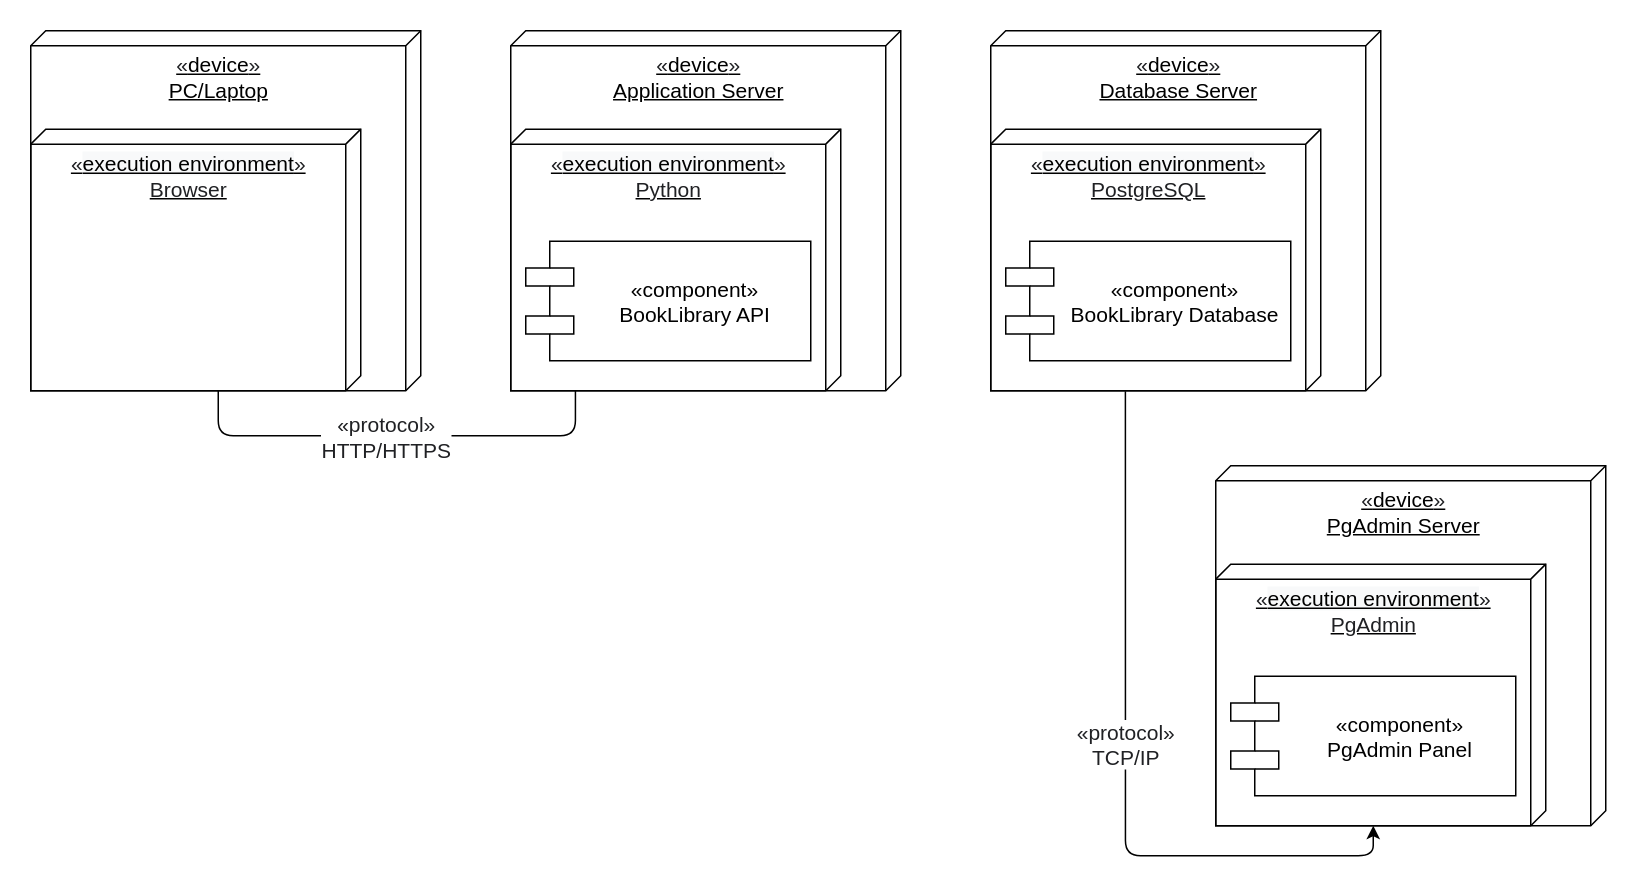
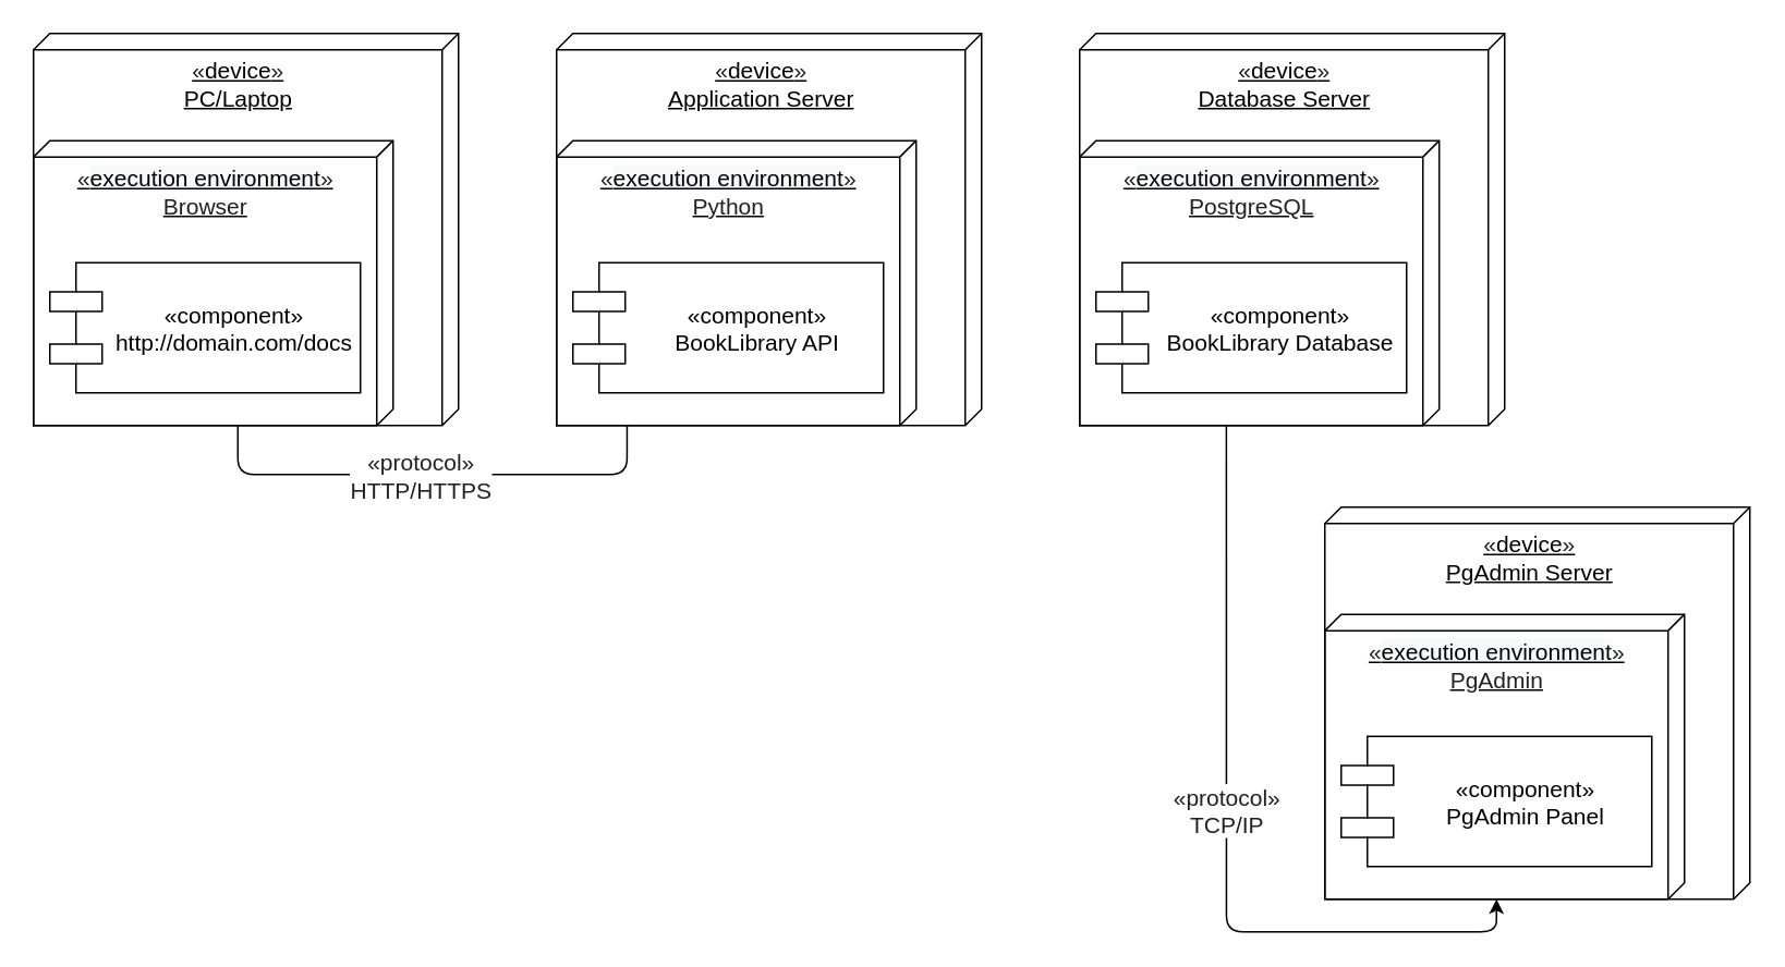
  <mxCell id="0" />
  <mxCell id="1" parent="0" />
  <mxCell id="2" value="" style="group" vertex="1" connectable="0" parent="1"><mxGeometry x="20" y="20" width="260" height="240" as="geometry" /></mxCell>
  <mxCell id="3" value="&lt;div style=&quot;text-align: center&quot;&gt;&lt;span style=&quot;white-space: normal ; color: rgb(32 , 33 , 36) ; font-family: &amp;#34;arial&amp;#34; , sans-serif ; text-align: left ; background-color: rgb(255 , 255 , 255)&quot;&gt;«&lt;/span&gt;&lt;span style=&quot;text-align: left ; background-color: rgb(248 , 249 , 250)&quot;&gt;execution environment&lt;/span&gt;&lt;span style=&quot;white-space: normal ; color: rgb(32 , 33 , 36) ; font-family: &amp;#34;arial&amp;#34; , sans-serif ; text-align: left ; background-color: rgb(255 , 255 , 255)&quot;&gt;»&lt;br&gt;Browser&lt;/span&gt;&lt;/div&gt;" style="verticalAlign=top;align=center;spacingTop=8;spacingLeft=2;spacingRight=12;shape=cube;size=10;direction=south;fontStyle=4;html=1;shadow=0;comic=0;fillColor=none;gradientColor=#808080;fontSize=14;" parent="2" vertex="1"><mxGeometry y="65.6" width="220.0" height="174.4" as="geometry" /></mxCell>
  <mxCell id="4" value="&lt;span style=&quot;white-space: normal ; color: rgb(32 , 33 , 36) ; font-family: &amp;#34;arial&amp;#34; , sans-serif ; text-align: left ; background-color: rgb(255 , 255 , 255)&quot;&gt;«&lt;/span&gt;device&lt;span style=&quot;white-space: normal ; color: rgb(32 , 33 , 36) ; font-family: &amp;#34;arial&amp;#34; , sans-serif ; text-align: left ; background-color: rgb(255 , 255 , 255)&quot;&gt;»&lt;/span&gt;&lt;br&gt;PC/Laptop" style="verticalAlign=top;align=center;spacingTop=8;spacingLeft=2;spacingRight=12;shape=cube;size=10;direction=south;fontStyle=4;html=1;shadow=0;comic=0;fillColor=none;gradientColor=#808080;fontSize=14;" parent="2" vertex="1"><mxGeometry width="260" height="240" as="geometry" /></mxCell>
+ <mxCell id="5" value="«component»&#10;http://domain.com/docs" style="shape=component;align=center;spacingLeft=36;shadow=0;comic=0;fillColor=none;gradientColor=#808080;fontSize=14;" parent="2" vertex="1"><mxGeometry x="10" y="140.34" width="190" height="79.66" as="geometry" /></mxCell>
  <mxCell id="6" value="" style="group" vertex="1" connectable="0" parent="1"><mxGeometry x="810" y="310" width="260" height="240" as="geometry" /></mxCell>
  <mxCell id="7" value="&lt;span style=&quot;white-space: normal ; color: rgb(32 , 33 , 36) ; font-family: &amp;#34;arial&amp;#34; , sans-serif ; text-align: left ; background-color: rgb(255 , 255 , 255)&quot;&gt;«&lt;/span&gt;device&lt;span style=&quot;white-space: normal ; color: rgb(32 , 33 , 36) ; font-family: &amp;#34;arial&amp;#34; , sans-serif ; text-align: left ; background-color: rgb(255 , 255 , 255)&quot;&gt;»&lt;/span&gt;&lt;br&gt;PgAdmin Server" style="verticalAlign=top;align=center;spacingTop=8;spacingLeft=2;spacingRight=12;shape=cube;size=10;direction=south;fontStyle=4;html=1;shadow=0;comic=0;fillColor=none;gradientColor=#808080;fontSize=14;" vertex="1" parent="6"><mxGeometry width="260" height="240" as="geometry" /></mxCell>
  <mxCell id="8" value="&lt;div style=&quot;text-align: center&quot;&gt;&lt;span style=&quot;white-space: normal ; color: rgb(32 , 33 , 36) ; font-family: &amp;#34;arial&amp;#34; , sans-serif ; text-align: left ; background-color: rgb(255 , 255 , 255)&quot;&gt;«&lt;/span&gt;&lt;span style=&quot;text-align: left ; background-color: rgb(248 , 249 , 250)&quot;&gt;execution environment&lt;/span&gt;&lt;span style=&quot;white-space: normal ; color: rgb(32 , 33 , 36) ; font-family: &amp;#34;arial&amp;#34; , sans-serif ; text-align: left ; background-color: rgb(255 , 255 , 255)&quot;&gt;»&lt;br&gt;PgAdmin&lt;/span&gt;&lt;/div&gt;" style="verticalAlign=top;align=center;spacingTop=8;spacingLeft=2;spacingRight=12;shape=cube;size=10;direction=south;fontStyle=4;html=1;shadow=0;comic=0;fillColor=none;gradientColor=#808080;fontSize=14;" vertex="1" parent="6"><mxGeometry y="65.6" width="220.0" height="174.4" as="geometry" /></mxCell>
  <mxCell id="9" value="«component»&#10;PgAdmin Panel" style="shape=component;align=center;spacingLeft=36;shadow=0;comic=0;fillColor=none;gradientColor=#808080;fontSize=14;" vertex="1" parent="6"><mxGeometry x="10" y="140.34" width="190" height="79.66" as="geometry" /></mxCell>
  <mxCell id="10" value="" style="group" vertex="1" connectable="0" parent="1"><mxGeometry x="660" y="20" width="260" height="240" as="geometry" /></mxCell>
  <mxCell id="11" value="&lt;span style=&quot;white-space: normal ; color: rgb(32 , 33 , 36) ; font-family: &amp;#34;arial&amp;#34; , sans-serif ; text-align: left ; background-color: rgb(255 , 255 , 255)&quot;&gt;«&lt;/span&gt;device&lt;span style=&quot;white-space: normal ; color: rgb(32 , 33 , 36) ; font-family: &amp;#34;arial&amp;#34; , sans-serif ; text-align: left ; background-color: rgb(255 , 255 , 255)&quot;&gt;»&lt;/span&gt;&lt;br&gt;Database Server" style="verticalAlign=top;align=center;spacingTop=8;spacingLeft=2;spacingRight=12;shape=cube;size=10;direction=south;fontStyle=4;html=1;shadow=0;comic=0;fillColor=none;gradientColor=#808080;fontSize=14;" vertex="1" parent="10"><mxGeometry width="260" height="240" as="geometry" /></mxCell>
  <mxCell id="12" value="&lt;div style=&quot;text-align: center&quot;&gt;&lt;span style=&quot;white-space: normal ; color: rgb(32 , 33 , 36) ; font-family: &amp;#34;arial&amp;#34; , sans-serif ; text-align: left ; background-color: rgb(255 , 255 , 255)&quot;&gt;«&lt;/span&gt;&lt;span style=&quot;text-align: left ; background-color: rgb(248 , 249 , 250)&quot;&gt;execution environment&lt;/span&gt;&lt;span style=&quot;white-space: normal ; color: rgb(32 , 33 , 36) ; font-family: &amp;#34;arial&amp;#34; , sans-serif ; text-align: left ; background-color: rgb(255 , 255 , 255)&quot;&gt;»&lt;br&gt;PostgreSQL&lt;/span&gt;&lt;/div&gt;" style="verticalAlign=top;align=center;spacingTop=8;spacingLeft=2;spacingRight=12;shape=cube;size=10;direction=south;fontStyle=4;html=1;shadow=0;comic=0;fillColor=none;gradientColor=#808080;fontSize=14;" vertex="1" parent="10"><mxGeometry y="65.6" width="220.0" height="174.4" as="geometry" /></mxCell>
  <mxCell id="13" value="«component»&#10;BookLibrary Database" style="shape=component;align=center;spacingLeft=36;shadow=0;comic=0;fillColor=none;gradientColor=#808080;fontSize=14;" vertex="1" parent="10"><mxGeometry x="10" y="140.34" width="190" height="79.66" as="geometry" /></mxCell>
  <mxCell id="14" value="" style="group" vertex="1" connectable="0" parent="1"><mxGeometry x="340" y="20" width="260" height="240" as="geometry" /></mxCell>
  <mxCell id="15" value="&lt;span style=&quot;white-space: normal ; color: rgb(32 , 33 , 36) ; font-family: &amp;#34;arial&amp;#34; , sans-serif ; text-align: left ; background-color: rgb(255 , 255 , 255)&quot;&gt;«&lt;/span&gt;device&lt;span style=&quot;white-space: normal ; color: rgb(32 , 33 , 36) ; font-family: &amp;#34;arial&amp;#34; , sans-serif ; text-align: left ; background-color: rgb(255 , 255 , 255)&quot;&gt;»&lt;/span&gt;&lt;br&gt;Application Server" style="verticalAlign=top;align=center;spacingTop=8;spacingLeft=2;spacingRight=12;shape=cube;size=10;direction=south;fontStyle=4;html=1;shadow=0;comic=0;fillColor=none;gradientColor=#808080;fontSize=14;" vertex="1" parent="14"><mxGeometry width="260" height="240" as="geometry" /></mxCell>
  <mxCell id="16" value="&lt;div style=&quot;text-align: center&quot;&gt;&lt;span style=&quot;white-space: normal ; color: rgb(32 , 33 , 36) ; font-family: &amp;#34;arial&amp;#34; , sans-serif ; text-align: left ; background-color: rgb(255 , 255 , 255)&quot;&gt;«&lt;/span&gt;&lt;span style=&quot;text-align: left ; background-color: rgb(248 , 249 , 250)&quot;&gt;execution environment&lt;/span&gt;&lt;span style=&quot;white-space: normal ; color: rgb(32 , 33 , 36) ; font-family: &amp;#34;arial&amp;#34; , sans-serif ; text-align: left ; background-color: rgb(255 , 255 , 255)&quot;&gt;»&lt;br&gt;Python&lt;/span&gt;&lt;/div&gt;" style="verticalAlign=top;align=center;spacingTop=8;spacingLeft=2;spacingRight=12;shape=cube;size=10;direction=south;fontStyle=4;html=1;shadow=0;comic=0;fillColor=none;gradientColor=#808080;fontSize=14;" vertex="1" parent="14"><mxGeometry y="65.6" width="220.0" height="174.4" as="geometry" /></mxCell>
  <mxCell id="17" value="«component»&#10;BookLibrary API" style="shape=component;align=center;spacingLeft=36;shadow=0;comic=0;fillColor=none;gradientColor=#808080;fontSize=14;" vertex="1" parent="14"><mxGeometry x="10" y="140.34" width="190" height="79.66" as="geometry" /></mxCell>
  <mxCell id="18" value="" style="endArrow=none;html=1;fontSize=14;exitX=0;exitY=0;exitDx=240;exitDy=135;exitPerimeter=0;entryX=1.001;entryY=0.804;entryDx=0;entryDy=0;entryPerimeter=0;edgeStyle=orthogonalEdgeStyle;" edge="1" parent="1" source="4" target="16"><mxGeometry width="50" height="50" relative="1" as="geometry"><mxPoint x="110" y="400" as="sourcePoint" /><mxPoint x="160" y="350" as="targetPoint" /><Array as="points"><mxPoint x="175" y="290" /><mxPoint x="413" y="290" /></Array></mxGeometry></mxCell>
  <mxCell id="19" value="&lt;span style=&quot;white-space: normal ; color: rgb(32 , 33 , 36) ; font-family: &amp;#34;arial&amp;#34; , sans-serif ; text-align: left&quot;&gt;«protocol&lt;/span&gt;&lt;span style=&quot;white-space: normal ; color: rgb(32 , 33 , 36) ; font-family: &amp;#34;arial&amp;#34; , sans-serif ; text-align: left&quot;&gt;»&lt;br&gt;HTTP/HTTPS&lt;br&gt;&lt;/span&gt;" style="text;html=1;align=center;verticalAlign=middle;resizable=0;points=[];labelBackgroundColor=#ffffff;fontSize=14;" vertex="1" connectable="0" parent="18"><mxGeometry x="-0.051" relative="1" as="geometry"><mxPoint as="offset" /></mxGeometry></mxCell>
  <mxCell id="20" value="" style="endArrow=classic;html=1;fontSize=14;exitX=1.002;exitY=0.592;exitDx=0;exitDy=0;exitPerimeter=0;entryX=0;entryY=0;entryDx=174.4;entryDy=115.0;entryPerimeter=0;edgeStyle=orthogonalEdgeStyle;" edge="1" parent="1" source="12" target="8"><mxGeometry width="50" height="50" relative="1" as="geometry"><mxPoint x="910" y="320" as="sourcePoint" /><mxPoint x="1280" y="320" as="targetPoint" /><Array as="points"><mxPoint x="750" y="570" /><mxPoint x="915" y="570" /></Array></mxGeometry></mxCell>
  <mxCell id="21" value="&lt;span style=&quot;white-space: normal ; color: rgb(32 , 33 , 36) ; font-family: &amp;#34;arial&amp;#34; , sans-serif ; text-align: left&quot;&gt;«protocol&lt;/span&gt;&lt;span style=&quot;white-space: normal ; color: rgb(32 , 33 , 36) ; font-family: &amp;#34;arial&amp;#34; , sans-serif ; text-align: left&quot;&gt;»&lt;br&gt;TCP/IP&lt;br&gt;&lt;/span&gt;" style="text;html=1;align=center;verticalAlign=middle;resizable=0;points=[];labelBackgroundColor=#ffffff;fontSize=14;" vertex="1" connectable="0" parent="20"><mxGeometry x="-0.051" relative="1" as="geometry"><mxPoint as="offset" /></mxGeometry></mxCell>
